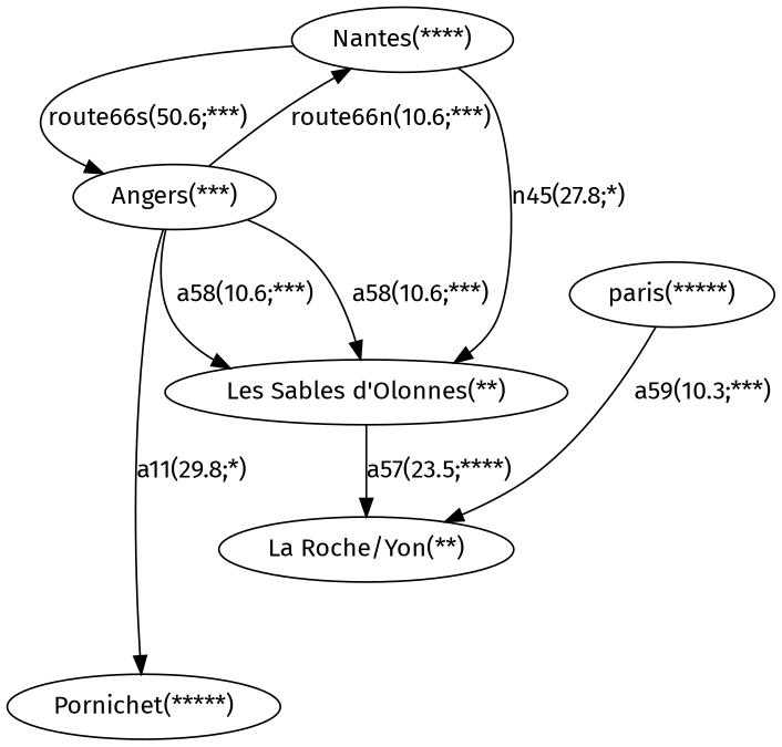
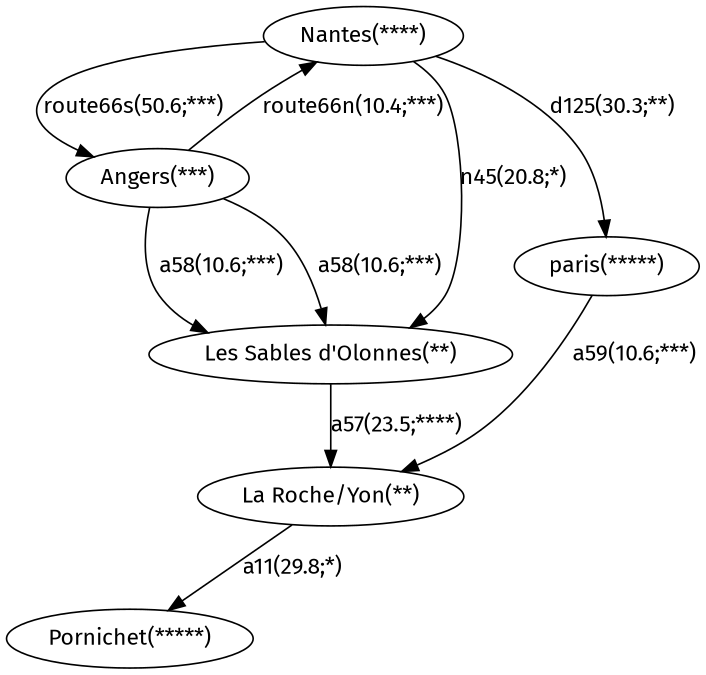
  digraph {
    fontname="Fira Sans"
    node [fontname="Fira Sans"]
    edge [fontname="Fira Sans"]
    n1 [label="Nantes(****)"]
    n2 [label="Angers(***)"]
    n3 [label="Les Sables d'Olonnes(**)"]
    n4 [label="paris(*****)"]
    n5 [label="La Roche/Yon(**)"]
    n6 [label="Pornichet(*****)"]
    n1 -> n2 [label="route66s(50.6;***)"]
-   n1 -> n3 [label="n45(27.8;*)"]
-   n2 -> n1 [label="route66n(10.6;***)"]
+   n1 -> n3 [label="n45(20.8;*)"]
+   n1 -> n4 [label="d125(30.3;**)"]
+   n2 -> n1 [label="route66n(10.4;***)"]
    n2 -> n3 [label="a58(10.6;***)"]
    n2 -> n3 [label="a58(10.6;***)"]
    n3 -> n5 [label="a57(23.5;****)"]
-   n4 -> n5 [label="a59(10.3;***)"]
-   n2 -> n6 [label="a11(29.8;*)"]
+   n4 -> n5 [label="a59(10.6;***)"]
+   n5 -> n6 [label="a11(29.8;*)"]
  }
